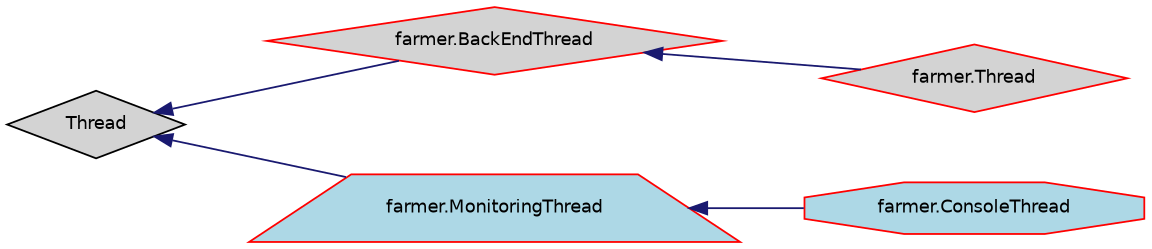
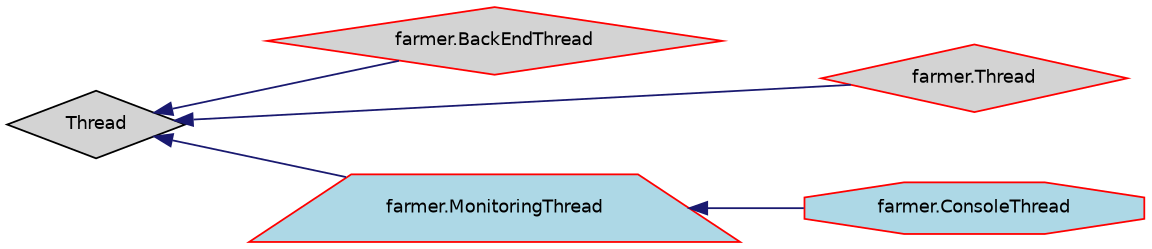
  digraph {
    rankdir=LR
    node [color=red fillcolor=lightgrey fontname=Helvetica fontsize=10 shape=diamond style=filled]
    edge [color=midnightblue dir=back fontname=Helvetica fontsize=10 labelfontname=Helvetica labelfontsize=10 style=solid]
    n1 [color=black height=0.2 label=Thread width=0.4]
    n2 [height=0.2 label="farmer.BackEndThread" width=0.4]
    n3 [height=0.2 label="farmer.Thread" width=0.4]
    n4 [fillcolor=lightblue height=0.2 label="farmer.MonitoringThread" shape=trapezium width=0.4]
    n5 [fillcolor=lightblue height=0.2 label="farmer.ConsoleThread" shape=octagon width=0.4]
    n1 -> n2
-   n2 -> n3
+   n1 -> n3
    n1 -> n4
    n4 -> n5
  }
